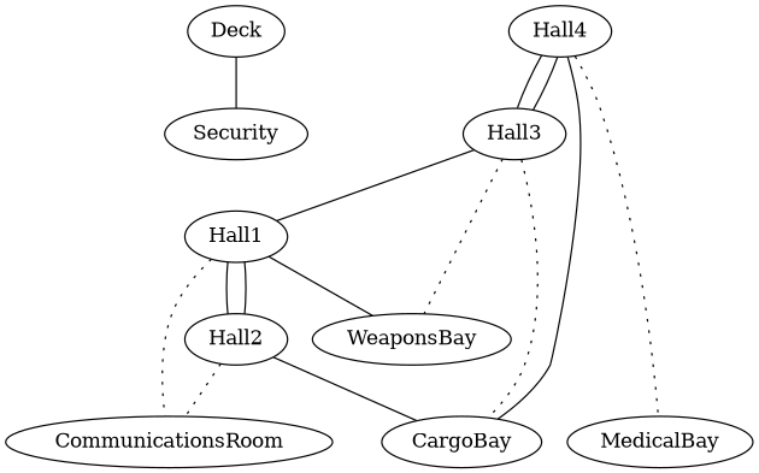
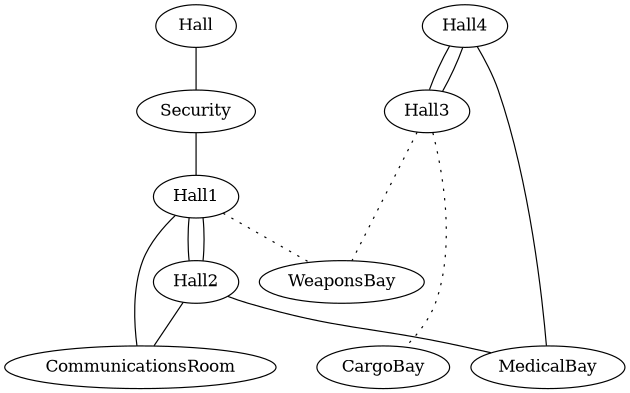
  graph {
-   Deck
+   Deck [label=Hall]
    Security
    Hall1
    Hall2
    CommunicationsRoom
    MedicalBay
    WeaponsBay
    Hall4
    Hall3
    CargoBay
    Deck -- Security
-   Hall3 -- Hall1
+   Security -- Hall1
    Hall1 -- Hall2
-   Hall1 -- CommunicationsRoom [style=dotted]
-   Hall1 -- WeaponsBay
+   Hall1 -- CommunicationsRoom
+   Hall1 -- WeaponsBay [style=dotted]
    Hall2 -- Hall1
-   Hall2 -- CommunicationsRoom [style=dotted]
-   Hall2 -- CargoBay
-   Hall4 -- MedicalBay [style=dotted]
+   Hall2 -- CommunicationsRoom
+   Hall2 -- MedicalBay
+   Hall4 -- MedicalBay
    Hall4 -- Hall3
-   Hall4 -- CargoBay
    Hall3 -- WeaponsBay [style=dotted]
    Hall3 -- Hall4
    Hall3 -- CargoBay [style=dotted]
  }
